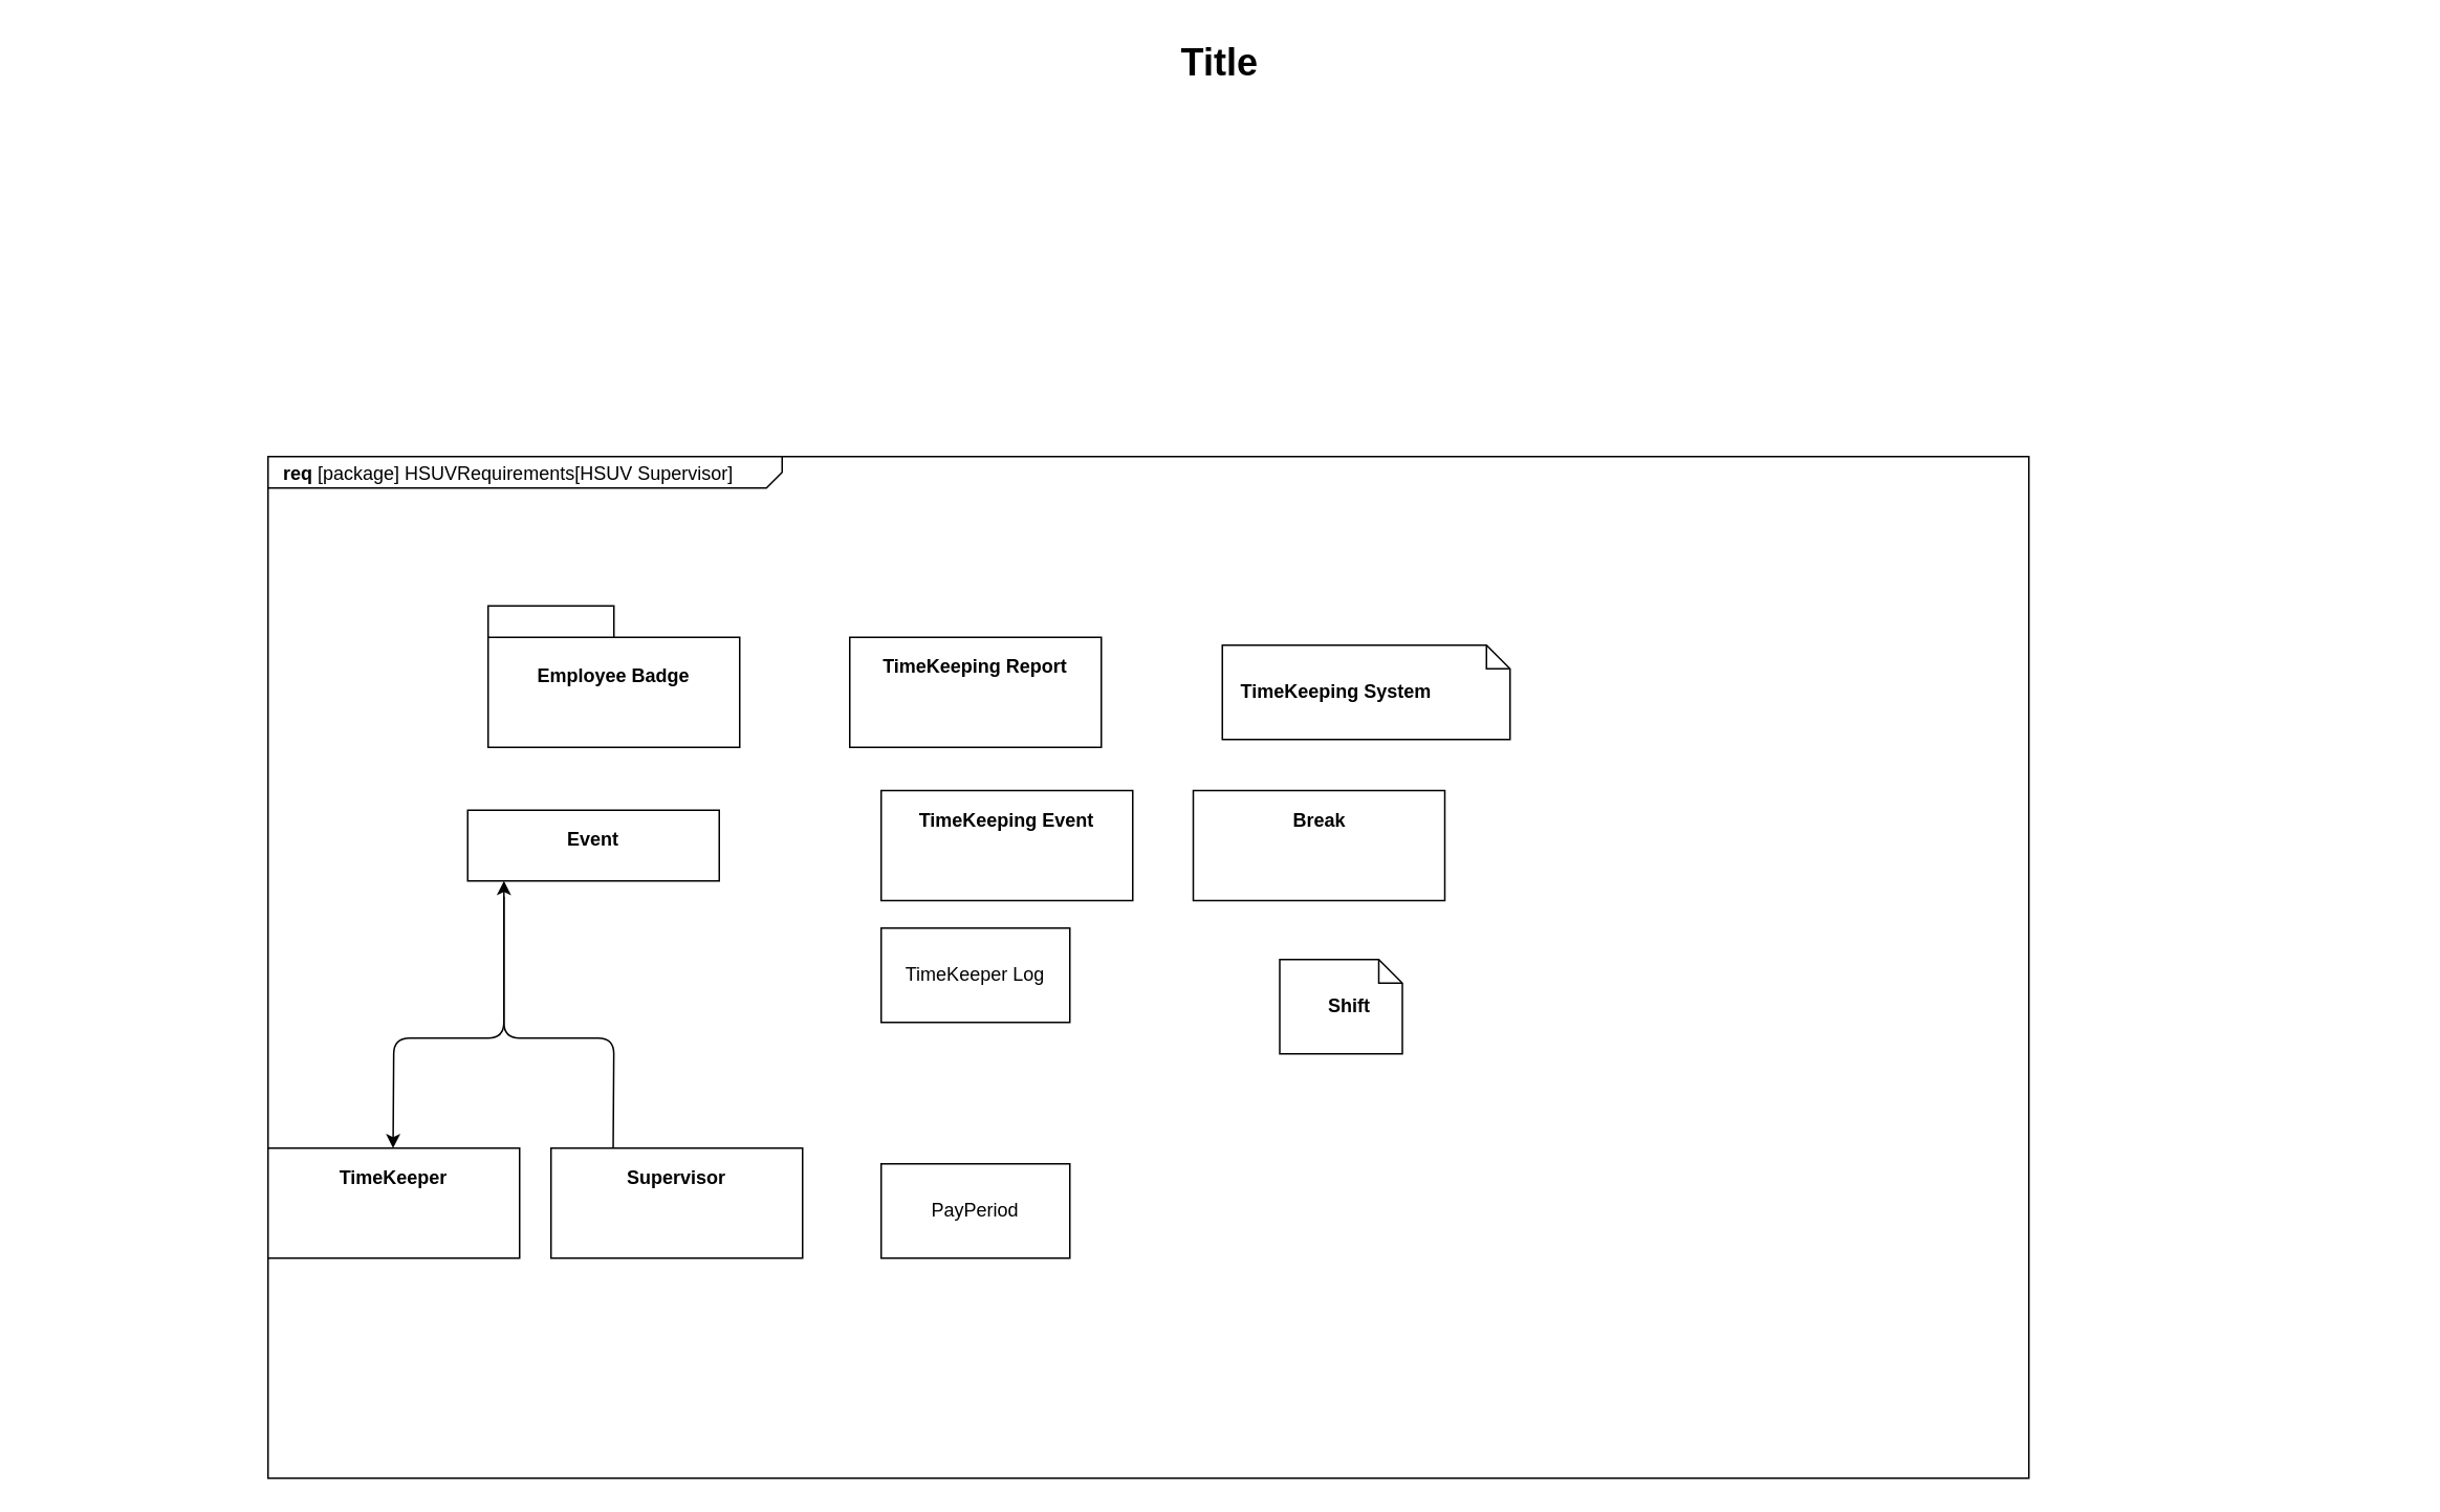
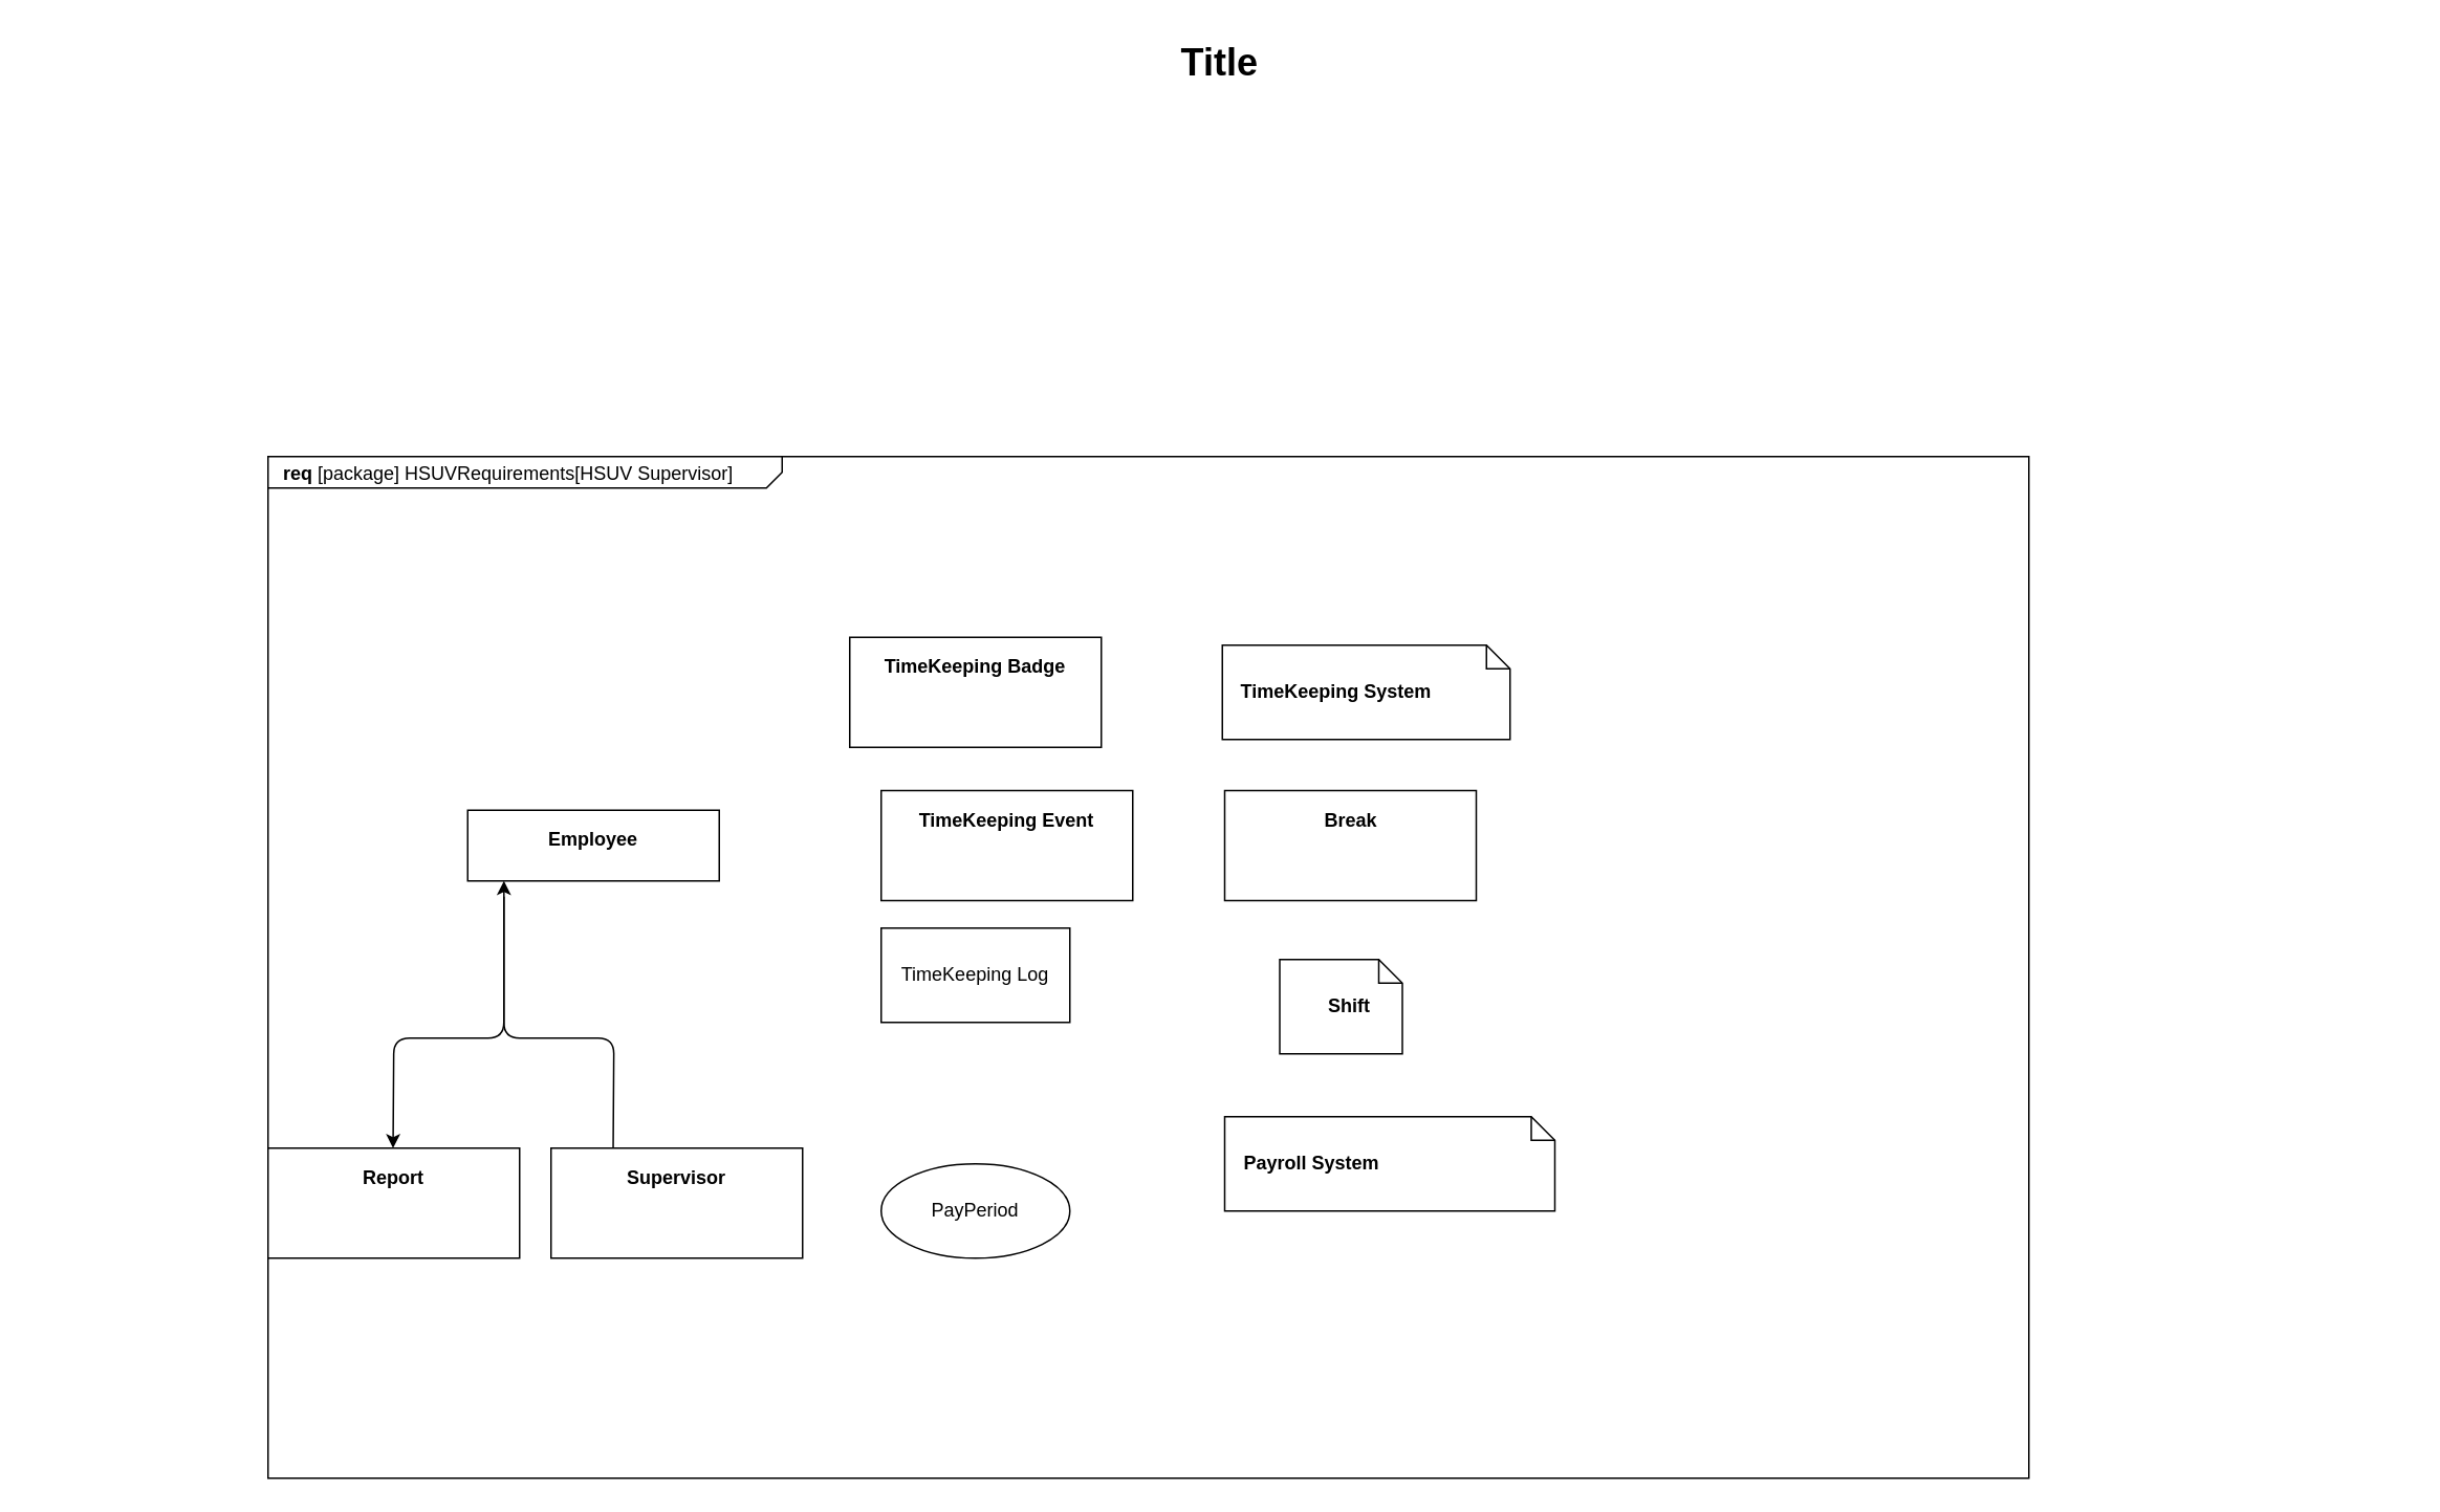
  <mxCell id="0" style=";html=1;" />
  <mxCell id="1" style=";html=1;" parent="0" />
  <mxCell id="2" value="&lt;p style=&quot;margin: 0px ; margin-top: 4px ; margin-left: 10px ; text-align: left&quot;&gt;&lt;b&gt;req&lt;/b&gt;&amp;nbsp;[package] HSUVRequirements[HSUV Supervisor]&lt;/p&gt;" style="html=1;strokeWidth=1;shape=mxgraph.sysml.package;html=1;overflow=fill;whiteSpace=wrap;fillColor=none;gradientColor=none;fontSize=12;align=center;labelX=327.64;" parent="1" vertex="1"><mxGeometry x="170" y="290" width="1120" height="650" as="geometry" /></mxCell>
- <mxCell id="3" value="Employee Badge" style="shape=folder;tabWidth=80;tabHeight=20;tabPosition=left;strokeWidth=1;html=1;whiteSpace=wrap;align=center;fontSize=12;fontStyle=1" parent="1" vertex="1"><mxGeometry x="310" y="385" width="160" height="90" as="geometry" /></mxCell>
  <mxCell id="4" value="&lt;b&gt;TimeKeeping System&lt;/b&gt;" style="shape=note;size=15;align=left;spacingLeft=10;html=1;whiteSpace=wrap;strokeColor=#000000;strokeWidth=1;fillColor=#ffffff;fontSize=12;" parent="1" vertex="1"><mxGeometry x="777" y="410" width="183" height="60" as="geometry" /></mxCell>
- <mxCell id="5" value="&lt;p&gt;Event&lt;/p&gt;&lt;p&gt;&lt;br&gt;&lt;/p&gt;" style="shape=rect;html=1;overflow=fill;whiteSpace=wrap;align=center;fontStyle=1" parent="1" vertex="1"><mxGeometry x="297" y="515" width="160" height="45" as="geometry" /></mxCell>
- <mxCell id="6" value="&lt;p&gt;TimeKeeping Report&lt;/p&gt;" style="shape=rect;html=1;overflow=fill;whiteSpace=wrap;align=center;fontStyle=1" parent="1" vertex="1"><mxGeometry x="540" y="405" width="160" height="70" as="geometry" /></mxCell>
- <mxCell id="7" value="&lt;p&gt;&lt;span&gt;Break&lt;/span&gt;&lt;br&gt;&lt;/p&gt;" style="shape=rect;html=1;overflow=fill;whiteSpace=wrap;align=center;fontStyle=1" parent="1" vertex="1"><mxGeometry x="758.5" y="502.5" width="160" height="70" as="geometry" /></mxCell>
- <mxCell id="8" value="&lt;p&gt;TimeKeeper&lt;/p&gt;" style="shape=rect;html=1;overflow=fill;whiteSpace=wrap;align=center;fontStyle=1" parent="1" vertex="1"><mxGeometry x="170" y="730" width="160" height="70" as="geometry" /></mxCell>
+ <mxCell id="5" value="&lt;p&gt;Employee&lt;/p&gt;&lt;p&gt;&lt;br&gt;&lt;/p&gt;" style="shape=rect;html=1;overflow=fill;whiteSpace=wrap;align=center;fontStyle=1" parent="1" vertex="1"><mxGeometry x="297" y="515" width="160" height="45" as="geometry" /></mxCell>
+ <mxCell id="6" value="&lt;p&gt;TimeKeeping Badge&lt;/p&gt;" style="shape=rect;html=1;overflow=fill;whiteSpace=wrap;align=center;fontStyle=1" parent="1" vertex="1"><mxGeometry x="540" y="405" width="160" height="70" as="geometry" /></mxCell>
+ <mxCell id="7" value="&lt;p&gt;&lt;span&gt;Break&lt;/span&gt;&lt;br&gt;&lt;/p&gt;" style="shape=rect;html=1;overflow=fill;whiteSpace=wrap;align=center;fontStyle=1" parent="1" vertex="1"><mxGeometry x="778.5" y="502.5" width="160" height="70" as="geometry" /></mxCell>
+ <mxCell id="8" value="&lt;p&gt;Report&lt;/p&gt;" style="shape=rect;html=1;overflow=fill;whiteSpace=wrap;align=center;fontStyle=1" parent="1" vertex="1"><mxGeometry x="170" y="730" width="160" height="70" as="geometry" /></mxCell>
  <mxCell id="9" value="&lt;p&gt;Supervisor&lt;/p&gt;" style="shape=rect;html=1;overflow=fill;whiteSpace=wrap;align=center;fontStyle=1" parent="1" vertex="1"><mxGeometry x="350" y="730" width="160" height="70" as="geometry" /></mxCell>
  <mxCell id="10" value="&lt;p&gt;TimeKeeping Event&lt;/p&gt;&lt;p&gt;&lt;br&gt;&lt;/p&gt;" style="shape=rect;html=1;overflow=fill;whiteSpace=wrap;align=center;fontStyle=1" parent="1" vertex="1"><mxGeometry x="560" y="502.5" width="160" height="70" as="geometry" /></mxCell>
  <mxCell id="11" value="&lt;b&gt;Shift&lt;/b&gt;" style="shape=note;size=15;align=center;spacingLeft=10;html=1;whiteSpace=wrap;strokeWidth=1;fontSize=12;" parent="1" vertex="1"><mxGeometry x="813.5" y="610" width="78" height="60" as="geometry" /></mxCell>
+ <mxCell id="12" value="&lt;b&gt;Payroll System&lt;/b&gt;" style="shape=note;size=15;align=left;spacingLeft=10;html=1;whiteSpace=wrap;strokeWidth=1;fontSize=12;" parent="1" vertex="1"><mxGeometry x="778.5" y="710" width="210" height="60" as="geometry" /></mxCell>
  <mxCell id="13" value="Title" style="text;strokeColor=none;fillColor=none;html=1;fontSize=24;fontStyle=1;verticalAlign=middle;align=center;" parent="1" vertex="1"><mxGeometry x="20" y="20" width="1510" height="40" as="geometry" /></mxCell>
  <mxCell id="14" value="" style="endArrow=classic;html=1;entryX=0.144;entryY=1;entryDx=0;entryDy=0;entryPerimeter=0;exitX=0.196;exitY=0.677;exitDx=0;exitDy=0;exitPerimeter=0;" edge="1" parent="1" source="2" target="5"><mxGeometry width="50" height="50" relative="1" as="geometry"><mxPoint x="360" y="670" as="sourcePoint" /><mxPoint x="400" y="630" as="targetPoint" /><Array as="points"><mxPoint x="390" y="660" /><mxPoint x="320" y="660" /></Array></mxGeometry></mxCell>
  <mxCell id="15" value="" style="endArrow=classic;html=1;entryX=0.071;entryY=0.677;entryDx=0;entryDy=0;entryPerimeter=0;" edge="1" parent="1" target="2"><mxGeometry width="50" height="50" relative="1" as="geometry"><mxPoint x="320" y="570" as="sourcePoint" /><mxPoint x="260" y="660" as="targetPoint" /><Array as="points"><mxPoint x="320" y="660" /><mxPoint x="250" y="660" /></Array></mxGeometry></mxCell>
- <mxCell id="16" value="TimeKeeper Log" style="rounded=0;whiteSpace=wrap;html=1;" vertex="1" parent="1"><mxGeometry x="560" y="590" width="120" height="60" as="geometry" /></mxCell>
- <mxCell id="17" value="PayPeriod" style="rounded=0;whiteSpace=wrap;html=1;" vertex="1" parent="1"><mxGeometry x="560" y="740" width="120" height="60" as="geometry" /></mxCell>
+ <mxCell id="16" value="TimeKeeping Log" style="rounded=0;whiteSpace=wrap;html=1;" vertex="1" parent="1"><mxGeometry x="560" y="590" width="120" height="60" as="geometry" /></mxCell>
+ <mxCell id="17" value="PayPeriod" style="ellipse;whiteSpace=wrap;html=1;" vertex="1" parent="1"><mxGeometry x="560" y="740" width="120" height="60" as="geometry" /></mxCell>
